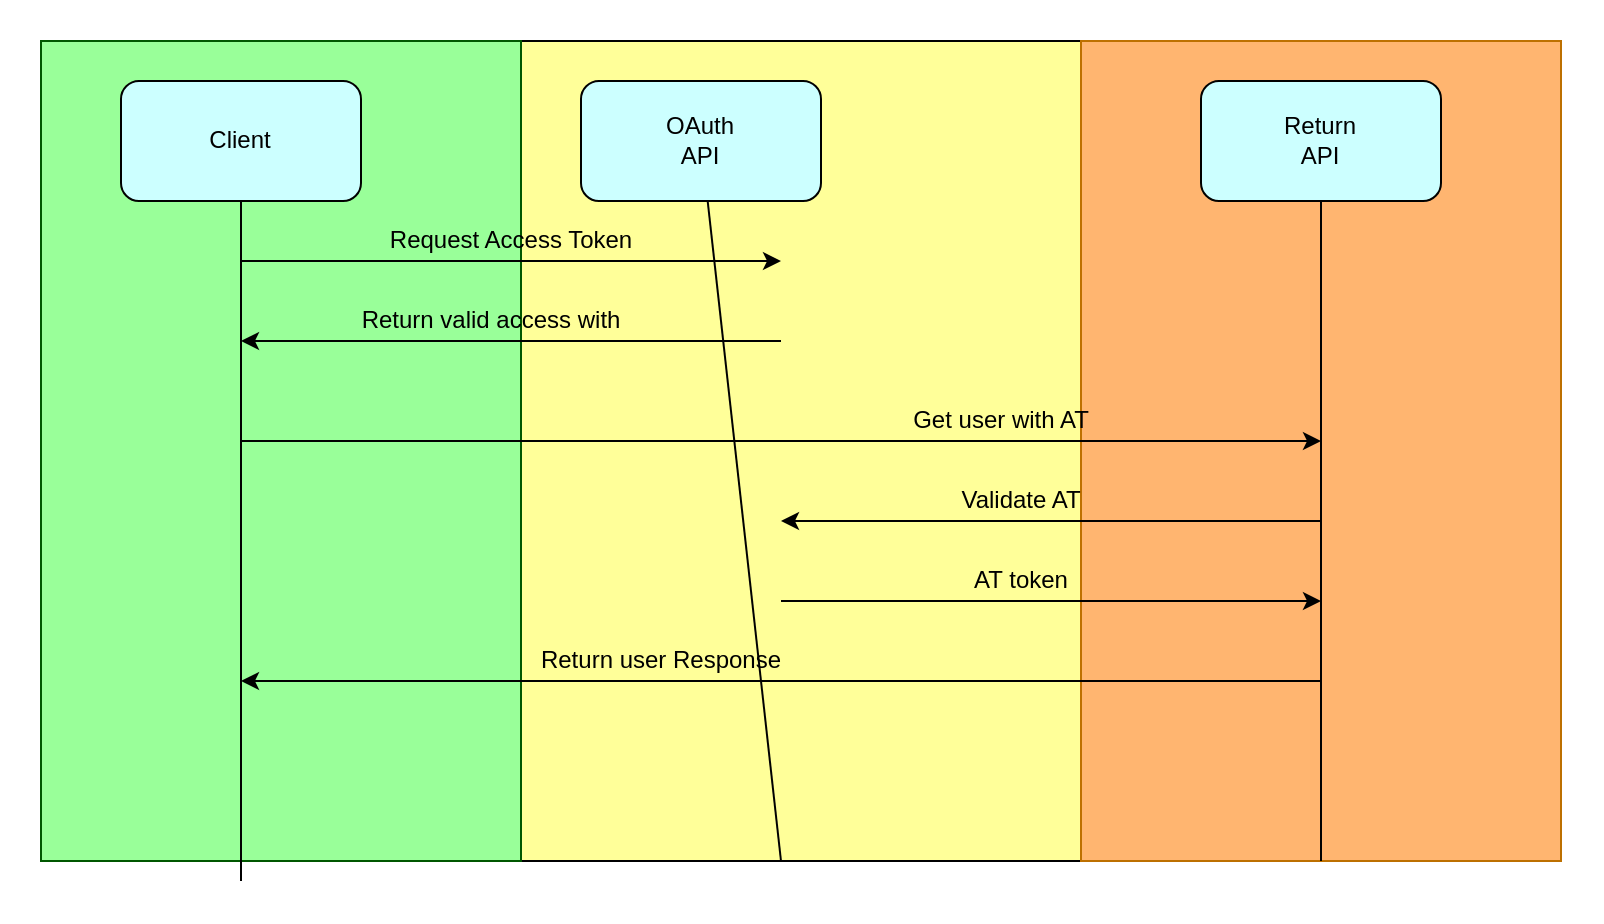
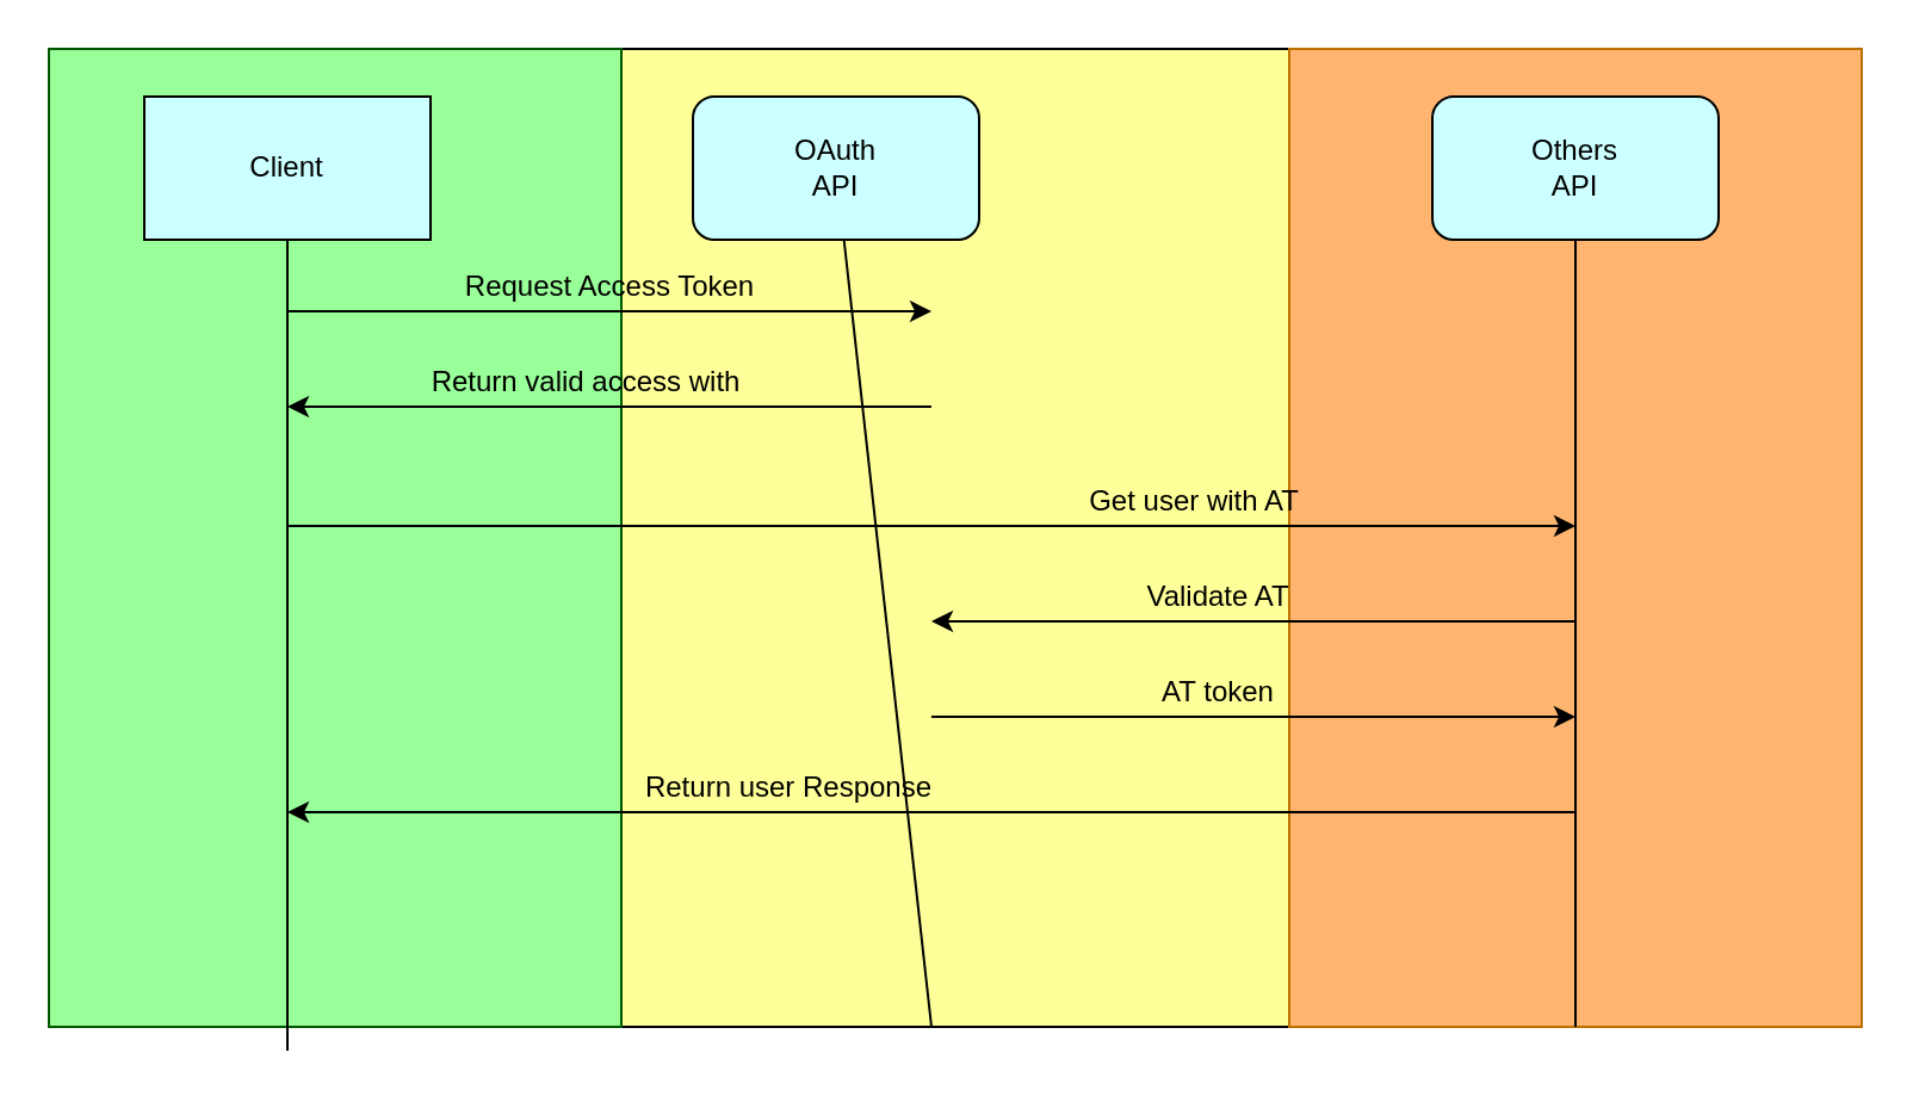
  <mxCell id="0" />
  <mxCell id="1" parent="0" />
  <mxCell id="2" value="" style="whiteSpace=wrap;html=1;fillColor=#FFFF99;" vertex="1" parent="1"><mxGeometry x="260" y="20" width="280" height="410" as="geometry" /></mxCell>
  <mxCell id="3" value="" style="whiteSpace=wrap;html=1;strokeColor=#005700;fontColor=#ffffff;fillColor=#99FF99;" vertex="1" parent="1"><mxGeometry y="20" width="240" height="410" as="geometry" x="20" /></mxCell>
- <mxCell id="4" value="Client" style="rounded=1;whiteSpace=wrap;html=1;fillColor=#CCFFFF;" vertex="1" parent="1"><mxGeometry x="60" y="40" width="120" height="60" as="geometry" /></mxCell>
+ <mxCell id="4" value="Client" style="whiteSpace=wrap;html=1;fillColor=#CCFFFF;rounded=0;" vertex="1" parent="1"><mxGeometry x="60" y="40" width="120" height="60" as="geometry" /></mxCell>
  <mxCell id="5" value="" style="swimlane;startSize=0;strokeColor=#C73500;fontColor=#000000;fillColor=#fa6800;" vertex="1" parent="1"><mxGeometry x="540" y="20" width="240" height="410" as="geometry" /></mxCell>
  <mxCell id="6" value="" style="whiteSpace=wrap;html=1;strokeColor=#BD7000;fontColor=#000000;fillColor=#FFB570;" vertex="1" parent="5"><mxGeometry width="240" height="410" as="geometry" /></mxCell>
  <mxCell id="7" value="" style="endArrow=none;html=1;exitX=0.5;exitY=1;exitDx=0;exitDy=0;entryX=0.5;entryY=1;entryDx=0;entryDy=0;" edge="1" parent="5" source="6" target="9"><mxGeometry width="50" height="50" relative="1" as="geometry"><mxPoint x="-120" y="210" as="sourcePoint" /><mxPoint x="120" y="90" as="targetPoint" /></mxGeometry></mxCell>
  <mxCell id="8" value="" style="endArrow=classic;html=1;" edge="1" parent="5"><mxGeometry width="50" height="50" relative="1" as="geometry"><mxPoint x="-420" y="200" as="sourcePoint" /><mxPoint x="120" y="200" as="targetPoint" /></mxGeometry></mxCell>
- <mxCell id="9" value="Return&lt;br&gt;API" style="rounded=1;whiteSpace=wrap;html=1;shadow=0;sketch=0;glass=0;fillColor=#CCFFFF;" vertex="1" parent="5"><mxGeometry x="60" y="20" width="120" height="60" as="geometry" /></mxCell>
+ <mxCell id="9" value="Others&lt;br&gt;API" style="rounded=1;whiteSpace=wrap;html=1;shadow=0;sketch=0;glass=0;fillColor=#CCFFFF;" vertex="1" parent="5"><mxGeometry x="60" y="20" width="120" height="60" as="geometry" /></mxCell>
  <mxCell id="10" value="" style="endArrow=none;html=1;" edge="1" parent="1" target="23"><mxGeometry width="50" height="50" relative="1" as="geometry"><mxPoint x="390" y="430" as="sourcePoint" /><mxPoint x="385" y="120" as="targetPoint" /></mxGeometry></mxCell>
  <mxCell id="11" value="" style="endArrow=none;html=1;entryX=0.5;entryY=1;entryDx=0;entryDy=0;" edge="1" parent="1" target="4"><mxGeometry width="50" height="50" relative="1" as="geometry"><mxPoint x="120" y="440" as="sourcePoint" /><mxPoint x="590" y="620" as="targetPoint" /></mxGeometry></mxCell>
  <mxCell id="12" value="" style="endArrow=classic;html=1;" edge="1" parent="1"><mxGeometry width="50" height="50" relative="1" as="geometry"><mxPoint x="120" y="130" as="sourcePoint" /><mxPoint x="390" y="130" as="targetPoint" /></mxGeometry></mxCell>
  <mxCell id="13" value="" style="endArrow=classic;html=1;" edge="1" parent="1"><mxGeometry width="50" height="50" relative="1" as="geometry"><mxPoint x="390" y="300" as="sourcePoint" /><mxPoint x="660" y="300" as="targetPoint" /></mxGeometry></mxCell>
  <mxCell id="14" value="" style="endArrow=classic;html=1;" edge="1" parent="1"><mxGeometry width="50" height="50" relative="1" as="geometry"><mxPoint x="660" y="260" as="sourcePoint" /><mxPoint x="390" y="260" as="targetPoint" /></mxGeometry></mxCell>
  <mxCell id="15" value="" style="endArrow=classic;html=1;" edge="1" parent="1"><mxGeometry width="50" height="50" relative="1" as="geometry"><mxPoint x="660" y="340" as="sourcePoint" /><mxPoint x="120" y="340" as="targetPoint" /></mxGeometry></mxCell>
  <mxCell id="16" value="" style="endArrow=classic;html=1;" edge="1" parent="1"><mxGeometry width="50" height="50" relative="1" as="geometry"><mxPoint x="390" y="170" as="sourcePoint" /><mxPoint x="120" y="170" as="targetPoint" /></mxGeometry></mxCell>
  <mxCell id="17" value="Request Access Token" style="text;html=1;align=center;verticalAlign=middle;resizable=0;points=[];autosize=1;strokeColor=none;" vertex="1" parent="1"><mxGeometry x="185" y="110" width="140" height="20" as="geometry" /></mxCell>
  <mxCell id="18" value="Return valid access with" style="text;html=1;align=center;verticalAlign=middle;resizable=0;points=[];autosize=1;strokeColor=none;" vertex="1" parent="1"><mxGeometry x="170" y="150" width="150" height="20" as="geometry" /></mxCell>
  <mxCell id="19" value="Get user with AT" style="text;html=1;align=center;verticalAlign=middle;resizable=0;points=[];autosize=1;strokeColor=none;" vertex="1" parent="1"><mxGeometry x="450" y="200" width="100" height="20" as="geometry" /></mxCell>
  <mxCell id="20" value="Validate AT" style="text;html=1;align=center;verticalAlign=middle;resizable=0;points=[];autosize=1;strokeColor=none;" vertex="1" parent="1"><mxGeometry x="470" y="240" width="80" height="20" as="geometry" /></mxCell>
  <mxCell id="21" value="AT token" style="text;html=1;align=center;verticalAlign=middle;resizable=0;points=[];autosize=1;strokeColor=none;" vertex="1" parent="1"><mxGeometry x="470" y="280" width="80" height="20" as="geometry" /></mxCell>
  <mxCell id="22" value="Return user Response" style="text;html=1;align=center;verticalAlign=middle;resizable=0;points=[];autosize=1;strokeColor=none;" vertex="1" parent="1"><mxGeometry x="260" y="320" width="140" height="20" as="geometry" /></mxCell>
  <mxCell id="23" value="OAuth&lt;br&gt;API" style="rounded=1;whiteSpace=wrap;html=1;fillColor=#CCFFFF;" vertex="1" parent="1"><mxGeometry x="290" y="40" width="120" height="60" as="geometry" /></mxCell>
